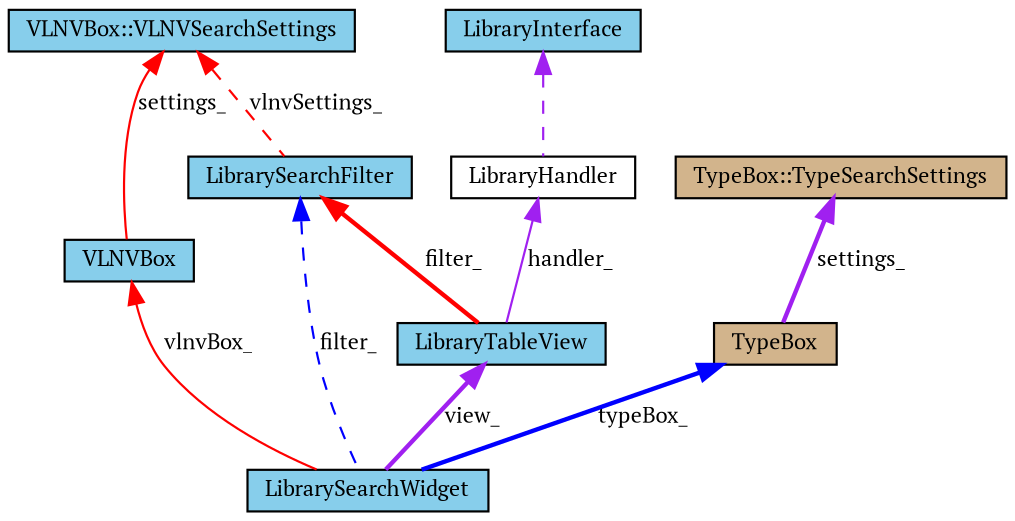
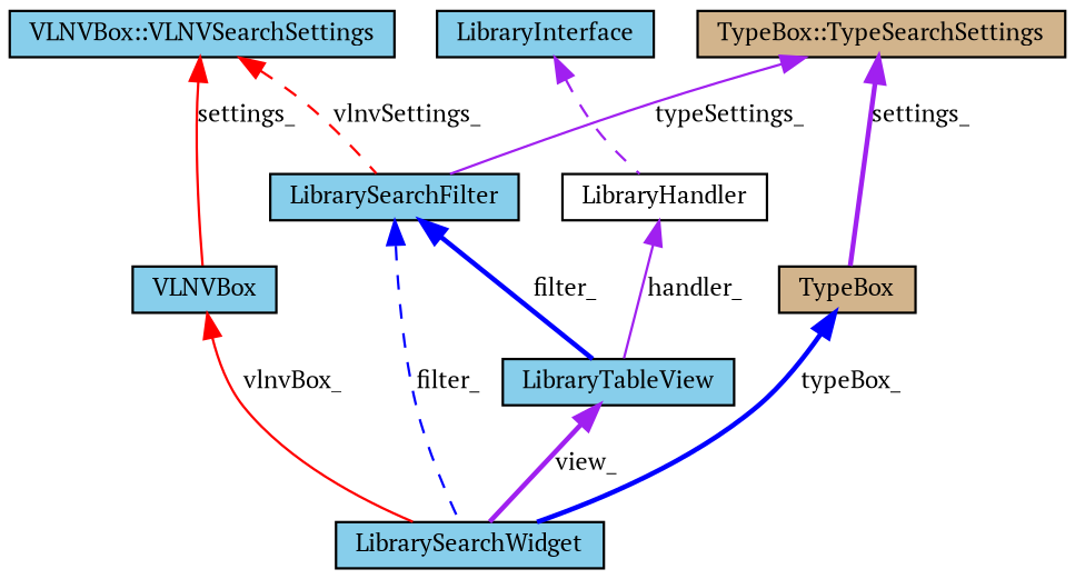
  digraph {
    fontname="PT Serif"
    node [color=black fillcolor=skyblue fontname="PT Serif" fontsize=10 shape=record style=filled]
    edge [color=purple dir=back fontname="PT Serif" fontsize=10 labelfontname=FreeSans labelfontsize=10 style=solid]
    n1 [fontcolor=black height=0.2 label=LibrarySearchWidget width=0.4]
    n2 [height=0.2 label=VLNVBox width=0.4]
    n3 [height=0.2 label="VLNVBox::VLNVSearchSettings" width=0.4]
    n4 [height=0.2 label=LibrarySearchFilter width=0.4]
    n5 [height=0.2 label=LibraryTableView width=0.4]
    n6 [fillcolor=tan height=0.2 label="TypeBox::TypeSearchSettings" width=0.4]
    n7 [fillcolor=tan height=0.2 label=TypeBox width=0.4]
    n8 [fillcolor=white height=0.2 label=LibraryHandler width=0.4]
    n9 [height=0.2 label=LibraryInterface width=0.4]
    n2 -> n1 [color=red label=vlnvBox_]
    n3 -> n2 [color=red label=settings_]
    n3 -> n4 [color=red label=vlnvSettings_ style=dashed]
    n4 -> n1 [color=blue label=filter_ style=dashed]
-   n4 -> n5 [color=red label=filter_ style=bold]
+   n4 -> n5 [color=blue label=filter_ style=bold]
    n5 -> n1 [label=view_ style=bold]
+   n6 -> n4 [label=typeSettings_]
    n6 -> n7 [label=settings_ style=bold]
    n7 -> n1 [color=blue label=typeBox_ style=bold]
    n8 -> n5 [label=handler_]
    n9 -> n8 [style=dashed]
  }
